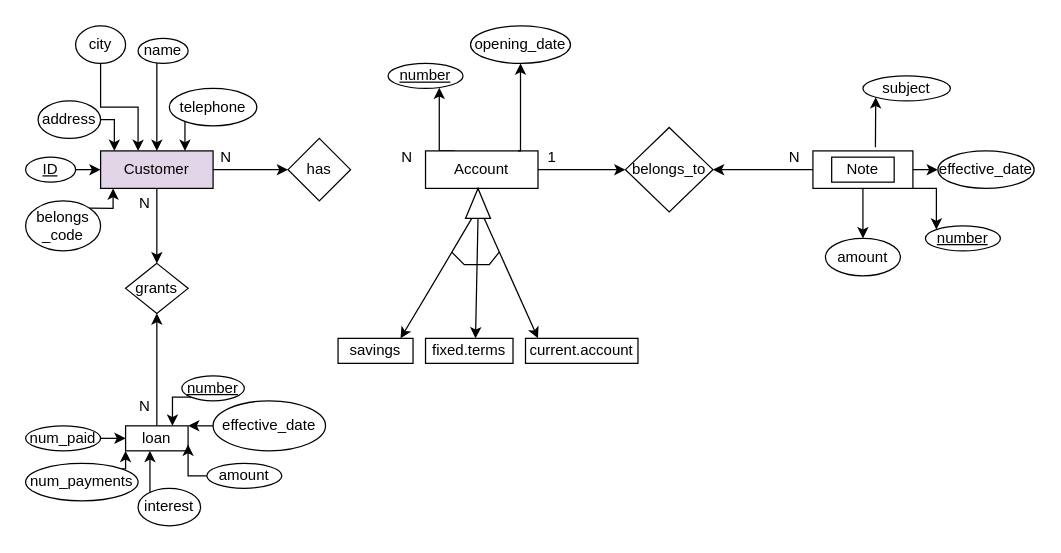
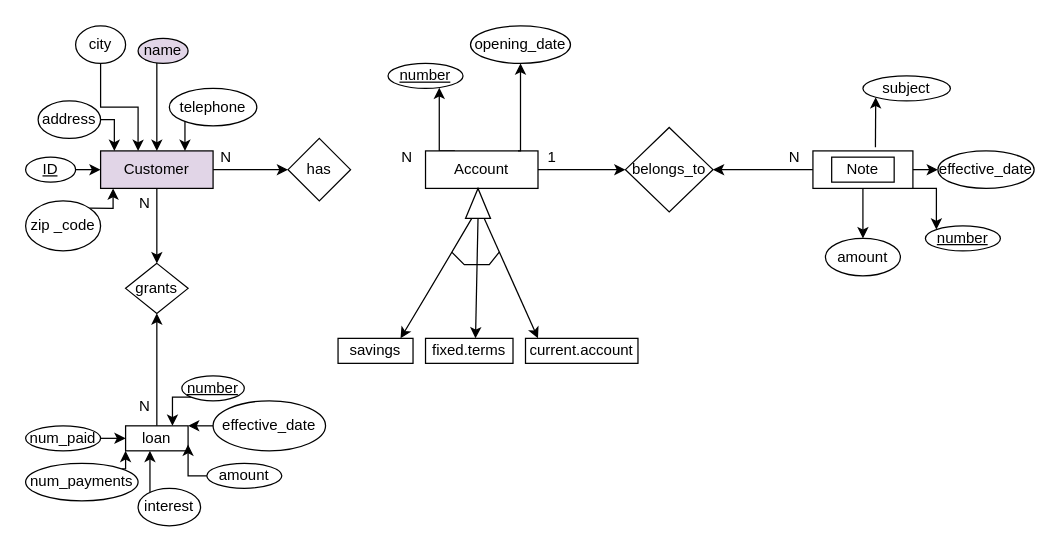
  <mxCell id="0" />
  <mxCell id="1" parent="0" />
  <mxCell id="2" style="edgeStyle=orthogonalEdgeStyle;rounded=0;orthogonalLoop=1;jettySize=auto;html=1;entryX=0;entryY=0.5;entryDx=0;entryDy=0;" edge="1" parent="1" source="4" target="5"><mxGeometry relative="1" as="geometry" /></mxCell>
  <mxCell id="3" style="edgeStyle=orthogonalEdgeStyle;rounded=0;orthogonalLoop=1;jettySize=auto;html=1;exitX=0.5;exitY=1;exitDx=0;exitDy=0;entryX=0.5;entryY=0;entryDx=0;entryDy=0;" edge="1" parent="1" source="4" target="34"><mxGeometry relative="1" as="geometry" /></mxCell>
  <mxCell id="4" value="Customer" style="whiteSpace=wrap;html=1;fillColor=#e1d5e7;" vertex="1" parent="1"><mxGeometry x="80" y="120" width="90" height="30" as="geometry" /></mxCell>
  <mxCell id="5" value="has" style="rhombus;whiteSpace=wrap;html=1;" vertex="1" parent="1"><mxGeometry x="230" y="110" width="50" height="50" as="geometry" /></mxCell>
  <mxCell id="6" style="edgeStyle=orthogonalEdgeStyle;rounded=0;orthogonalLoop=1;jettySize=auto;html=1;exitX=1;exitY=0.5;exitDx=0;exitDy=0;entryX=0;entryY=0.5;entryDx=0;entryDy=0;" edge="1" parent="1" source="8" target="10"><mxGeometry relative="1" as="geometry" /></mxCell>
  <mxCell id="7" style="edgeStyle=orthogonalEdgeStyle;rounded=0;orthogonalLoop=1;jettySize=auto;html=1;exitX=0.25;exitY=0;exitDx=0;exitDy=0;" edge="1" parent="1"><mxGeometry relative="1" as="geometry"><Array as="points"><mxPoint x="351" y="120" /></Array><mxPoint x="363.5" y="120" as="sourcePoint" /><mxPoint x="351" y="69.428" as="targetPoint" /></mxGeometry></mxCell>
  <mxCell id="8" value="Account" style="whiteSpace=wrap;html=1;" vertex="1" parent="1"><mxGeometry x="340" y="120" width="90" height="30" as="geometry" /></mxCell>
  <mxCell id="9" style="edgeStyle=orthogonalEdgeStyle;rounded=0;orthogonalLoop=1;jettySize=auto;html=1;exitX=0;exitY=0.5;exitDx=0;exitDy=0;entryX=1;entryY=0.5;entryDx=0;entryDy=0;" edge="1" parent="1" source="12" target="10"><mxGeometry relative="1" as="geometry" /></mxCell>
  <mxCell id="10" value="belongs_to" style="rhombus;whiteSpace=wrap;html=1;" vertex="1" parent="1"><mxGeometry x="500" y="101.25" width="70" height="67.5" as="geometry" /></mxCell>
  <mxCell id="11" value="" style="edgeStyle=orthogonalEdgeStyle;rounded=0;orthogonalLoop=1;jettySize=auto;html=1;" edge="1" parent="1" source="12" target="17"><mxGeometry relative="1" as="geometry" /></mxCell>
  <mxCell id="12" value="note" style="whiteSpace=wrap;html=1;" vertex="1" parent="1"><mxGeometry x="650" y="120" width="80" height="30" as="geometry" /></mxCell>
  <mxCell id="13" value="N" style="text;html=1;align=center;verticalAlign=middle;resizable=0;points=[];autosize=1;strokeColor=none;fillColor=none;" vertex="1" parent="1"><mxGeometry x="165" y="110" width="30" height="30" as="geometry" /></mxCell>
  <mxCell id="14" value="N" style="text;html=1;align=center;verticalAlign=middle;resizable=0;points=[];autosize=1;strokeColor=none;fillColor=none;" vertex="1" parent="1"><mxGeometry x="310" y="110" width="30" height="30" as="geometry" /></mxCell>
  <mxCell id="15" value="N" style="text;html=1;align=center;verticalAlign=middle;resizable=0;points=[];autosize=1;strokeColor=none;fillColor=none;" vertex="1" parent="1"><mxGeometry x="620" y="110" width="30" height="30" as="geometry" /></mxCell>
  <mxCell id="16" value="Note" style="rounded=0;whiteSpace=wrap;html=1;" vertex="1" parent="1"><mxGeometry x="665" y="125" width="50" height="20" as="geometry" /></mxCell>
  <mxCell id="17" value="amount" style="ellipse;whiteSpace=wrap;html=1;" vertex="1" parent="1"><mxGeometry x="660" y="190" width="60" height="30" as="geometry" /></mxCell>
  <mxCell id="18" style="edgeStyle=orthogonalEdgeStyle;rounded=0;orthogonalLoop=1;jettySize=auto;html=1;exitX=1;exitY=1;exitDx=0;exitDy=0;entryX=0;entryY=0;entryDx=0;entryDy=0;" edge="1" parent="1" source="12" target="19"><mxGeometry relative="1" as="geometry" /></mxCell>
  <mxCell id="19" value="&lt;u&gt;number&lt;/u&gt;" style="ellipse;whiteSpace=wrap;html=1;" vertex="1" parent="1"><mxGeometry x="740" y="180" width="60" height="20" as="geometry" /></mxCell>
  <mxCell id="20" style="edgeStyle=orthogonalEdgeStyle;rounded=0;orthogonalLoop=1;jettySize=auto;html=1;exitX=1;exitY=0.5;exitDx=0;exitDy=0;entryX=0;entryY=0.5;entryDx=0;entryDy=0;" edge="1" parent="1" source="12" target="21"><mxGeometry relative="1" as="geometry" /></mxCell>
  <mxCell id="21" value="effective_date" style="ellipse;whiteSpace=wrap;html=1;" vertex="1" parent="1"><mxGeometry x="750" y="120" width="77" height="30" as="geometry" /></mxCell>
  <mxCell id="22" style="edgeStyle=orthogonalEdgeStyle;rounded=0;orthogonalLoop=1;jettySize=auto;html=1;exitX=0.625;exitY=-0.1;exitDx=0;exitDy=0;entryX=0;entryY=1;entryDx=0;entryDy=0;exitPerimeter=0;" edge="1" parent="1" source="12" target="23"><mxGeometry relative="1" as="geometry" /></mxCell>
  <mxCell id="23" value="subject" style="ellipse;whiteSpace=wrap;html=1;" vertex="1" parent="1"><mxGeometry x="690" y="60" width="70" height="20" as="geometry" /></mxCell>
  <mxCell id="24" value="&lt;u&gt;number&lt;/u&gt;" style="ellipse;whiteSpace=wrap;html=1;" vertex="1" parent="1"><mxGeometry x="310" y="50" width="60" height="20" as="geometry" /></mxCell>
  <mxCell id="25" style="edgeStyle=orthogonalEdgeStyle;rounded=0;orthogonalLoop=1;jettySize=auto;html=1;entryX=0.5;entryY=1;entryDx=0;entryDy=0;" edge="1" parent="1" target="26"><mxGeometry relative="1" as="geometry"><Array as="points"><mxPoint x="416" y="120" /><mxPoint x="416" y="60" /></Array><mxPoint x="414" y="120" as="sourcePoint" /></mxGeometry></mxCell>
  <mxCell id="26" value="opening_date" style="ellipse;whiteSpace=wrap;html=1;" vertex="1" parent="1"><mxGeometry x="376" y="20" width="80" height="30" as="geometry" /></mxCell>
  <mxCell id="27" value="" style="triangle;whiteSpace=wrap;html=1;rotation=-90;" vertex="1" parent="1"><mxGeometry x="370" y="152" width="24" height="20" as="geometry" /></mxCell>
  <mxCell id="28" value="" style="curved=1;endArrow=classic;html=1;rounded=0;exitX=0;exitY=0.25;exitDx=0;exitDy=0;" edge="1" parent="1" source="27"><mxGeometry width="50" height="50" relative="1" as="geometry"><mxPoint x="390" y="250" as="sourcePoint" /><mxPoint x="320" y="270" as="targetPoint" /><Array as="points"><mxPoint x="350" y="220" /></Array></mxGeometry></mxCell>
  <mxCell id="29" value="" style="curved=1;endArrow=classic;html=1;rounded=0;exitX=0;exitY=0.5;exitDx=0;exitDy=0;" edge="1" parent="1" source="27"><mxGeometry width="50" height="50" relative="1" as="geometry"><mxPoint x="387" y="184" as="sourcePoint" /><mxPoint x="380" y="270" as="targetPoint" /><Array as="points" /></mxGeometry></mxCell>
  <mxCell id="30" value="" style="curved=1;endArrow=classic;html=1;rounded=0;exitX=0;exitY=0.75;exitDx=0;exitDy=0;" edge="1" parent="1" source="27"><mxGeometry width="50" height="50" relative="1" as="geometry"><mxPoint x="397" y="194" as="sourcePoint" /><mxPoint x="430" y="270" as="targetPoint" /><Array as="points" /></mxGeometry></mxCell>
  <mxCell id="31" value="savings" style="whiteSpace=wrap;html=1;" vertex="1" parent="1"><mxGeometry x="270" y="270" width="60" height="20" as="geometry" /></mxCell>
  <mxCell id="32" value="fixed.terms" style="whiteSpace=wrap;html=1;" vertex="1" parent="1"><mxGeometry x="340" y="270" width="70" height="20" as="geometry" /></mxCell>
  <mxCell id="33" value="current.account" style="whiteSpace=wrap;html=1;" vertex="1" parent="1"><mxGeometry x="420" y="270" width="90" height="20" as="geometry" /></mxCell>
  <mxCell id="34" value="grants" style="rhombus;whiteSpace=wrap;html=1;" vertex="1" parent="1"><mxGeometry x="100" y="210" width="50" height="40" as="geometry" /></mxCell>
  <mxCell id="35" style="edgeStyle=orthogonalEdgeStyle;rounded=0;orthogonalLoop=1;jettySize=auto;html=1;exitX=0.5;exitY=0;exitDx=0;exitDy=0;entryX=0.5;entryY=1;entryDx=0;entryDy=0;" edge="1" parent="1" source="36" target="34"><mxGeometry relative="1" as="geometry" /></mxCell>
  <mxCell id="36" value="loan" style="whiteSpace=wrap;html=1;" vertex="1" parent="1"><mxGeometry x="100" y="340" width="50" height="20" as="geometry" /></mxCell>
  <mxCell id="37" value="" style="endArrow=none;html=1;rounded=0;" edge="1" parent="1"><mxGeometry width="50" height="50" relative="1" as="geometry"><mxPoint x="361" y="201" as="sourcePoint" /><mxPoint x="399" y="201" as="targetPoint" /><Array as="points"><mxPoint x="371" y="211" /><mxPoint x="391" y="211" /></Array></mxGeometry></mxCell>
  <mxCell id="38" value="N" style="text;html=1;align=center;verticalAlign=middle;resizable=0;points=[];autosize=1;strokeColor=none;fillColor=none;" vertex="1" parent="1"><mxGeometry x="100" y="310" width="30" height="30" as="geometry" /></mxCell>
  <mxCell id="39" value="N" style="text;html=1;align=center;verticalAlign=middle;resizable=0;points=[];autosize=1;strokeColor=none;fillColor=none;" vertex="1" parent="1"><mxGeometry x="100" y="147" width="30" height="30" as="geometry" /></mxCell>
  <mxCell id="40" style="edgeStyle=orthogonalEdgeStyle;rounded=0;orthogonalLoop=1;jettySize=auto;html=1;exitX=0;exitY=1;exitDx=0;exitDy=0;entryX=0.75;entryY=0;entryDx=0;entryDy=0;" edge="1" parent="1" source="41" target="36"><mxGeometry relative="1" as="geometry" /></mxCell>
  <mxCell id="41" value="&lt;u&gt;number&lt;/u&gt;" style="ellipse;whiteSpace=wrap;html=1;" vertex="1" parent="1"><mxGeometry x="145" y="300" width="50" height="20" as="geometry" /></mxCell>
  <mxCell id="42" style="edgeStyle=orthogonalEdgeStyle;rounded=0;orthogonalLoop=1;jettySize=auto;html=1;exitX=0;exitY=0.5;exitDx=0;exitDy=0;entryX=1;entryY=0;entryDx=0;entryDy=0;" edge="1" parent="1" source="43" target="36"><mxGeometry relative="1" as="geometry" /></mxCell>
  <mxCell id="43" value="effective_date" style="ellipse;whiteSpace=wrap;html=1;" vertex="1" parent="1"><mxGeometry x="170" y="320" width="90" height="40" as="geometry" /></mxCell>
  <mxCell id="44" style="edgeStyle=orthogonalEdgeStyle;rounded=0;orthogonalLoop=1;jettySize=auto;html=1;exitX=0;exitY=0.5;exitDx=0;exitDy=0;entryX=1;entryY=0.75;entryDx=0;entryDy=0;" edge="1" parent="1" source="45" target="36"><mxGeometry relative="1" as="geometry" /></mxCell>
  <mxCell id="45" value="amount" style="ellipse;whiteSpace=wrap;html=1;" vertex="1" parent="1"><mxGeometry x="165" y="370" width="60" height="20" as="geometry" /></mxCell>
  <mxCell id="46" style="edgeStyle=orthogonalEdgeStyle;rounded=0;orthogonalLoop=1;jettySize=auto;html=1;exitX=0;exitY=0;exitDx=0;exitDy=0;entryX=0.25;entryY=1;entryDx=0;entryDy=0;" edge="1" parent="1"><mxGeometry relative="1" as="geometry"><mxPoint x="124.322" y="394.393" as="sourcePoint" /><mxPoint x="119.5" y="360" as="targetPoint" /></mxGeometry></mxCell>
  <mxCell id="47" value="interest" style="ellipse;whiteSpace=wrap;html=1;" vertex="1" parent="1"><mxGeometry x="110" y="390" width="50" height="30" as="geometry" /></mxCell>
  <mxCell id="48" value="1" style="text;html=1;align=center;verticalAlign=middle;resizable=0;points=[];autosize=1;strokeColor=none;fillColor=none;" vertex="1" parent="1"><mxGeometry x="426" y="110" width="30" height="30" as="geometry" /></mxCell>
  <mxCell id="49" style="edgeStyle=orthogonalEdgeStyle;rounded=0;orthogonalLoop=1;jettySize=auto;html=1;exitX=1;exitY=0;exitDx=0;exitDy=0;entryX=0;entryY=1;entryDx=0;entryDy=0;" edge="1" parent="1" source="50" target="36"><mxGeometry relative="1" as="geometry" /></mxCell>
  <mxCell id="50" value="num_payments" style="ellipse;whiteSpace=wrap;html=1;" vertex="1" parent="1"><mxGeometry x="20" y="370" width="90" height="30" as="geometry" /></mxCell>
  <mxCell id="51" style="edgeStyle=orthogonalEdgeStyle;rounded=0;orthogonalLoop=1;jettySize=auto;html=1;exitX=1;exitY=0.5;exitDx=0;exitDy=0;entryX=0;entryY=0.5;entryDx=0;entryDy=0;" edge="1" parent="1" source="52" target="36"><mxGeometry relative="1" as="geometry" /></mxCell>
  <mxCell id="52" value="num_paid" style="ellipse;whiteSpace=wrap;html=1;" vertex="1" parent="1"><mxGeometry x="20" y="340" width="60" height="20" as="geometry" /></mxCell>
  <mxCell id="53" style="edgeStyle=orthogonalEdgeStyle;rounded=0;orthogonalLoop=1;jettySize=auto;html=1;exitX=1;exitY=0.5;exitDx=0;exitDy=0;entryX=0;entryY=0.5;entryDx=0;entryDy=0;" edge="1" parent="1" source="54" target="4"><mxGeometry relative="1" as="geometry" /></mxCell>
  <mxCell id="54" value="&lt;u&gt;ID&lt;/u&gt;" style="ellipse;whiteSpace=wrap;html=1;" vertex="1" parent="1"><mxGeometry x="20" y="125" width="40" height="20" as="geometry" /></mxCell>
  <mxCell id="55" style="edgeStyle=orthogonalEdgeStyle;rounded=0;orthogonalLoop=1;jettySize=auto;html=1;exitX=1;exitY=0.5;exitDx=0;exitDy=0;entryX=0.122;entryY=0;entryDx=0;entryDy=0;entryPerimeter=0;" edge="1" parent="1" source="56" target="4"><mxGeometry relative="1" as="geometry" /></mxCell>
  <mxCell id="56" value="address" style="ellipse;whiteSpace=wrap;html=1;" vertex="1" parent="1"><mxGeometry x="30" y="80" width="50" height="30" as="geometry" /></mxCell>
  <mxCell id="57" style="edgeStyle=orthogonalEdgeStyle;rounded=0;orthogonalLoop=1;jettySize=auto;html=1;exitX=0.5;exitY=1;exitDx=0;exitDy=0;entryX=0.333;entryY=0;entryDx=0;entryDy=0;entryPerimeter=0;" edge="1" parent="1" source="58" target="4"><mxGeometry relative="1" as="geometry" /></mxCell>
  <mxCell id="58" value="city" style="ellipse;whiteSpace=wrap;html=1;" vertex="1" parent="1"><mxGeometry x="60" y="20" width="40" height="30" as="geometry" /></mxCell>
  <mxCell id="59" style="edgeStyle=orthogonalEdgeStyle;rounded=0;orthogonalLoop=1;jettySize=auto;html=1;exitX=1;exitY=0;exitDx=0;exitDy=0;entryX=0.111;entryY=1;entryDx=0;entryDy=0;entryPerimeter=0;" edge="1" parent="1" source="60" target="4"><mxGeometry relative="1" as="geometry" /></mxCell>
- <mxCell id="60" value="belongs _code" style="ellipse;whiteSpace=wrap;html=1;" vertex="1" parent="1"><mxGeometry x="20" y="160" width="60" height="40" as="geometry" /></mxCell>
+ <mxCell id="60" value="zip _code" style="ellipse;whiteSpace=wrap;html=1;" vertex="1" parent="1"><mxGeometry x="20" y="160" width="60" height="40" as="geometry" /></mxCell>
  <mxCell id="61" style="edgeStyle=orthogonalEdgeStyle;rounded=0;orthogonalLoop=1;jettySize=auto;html=1;exitX=0;exitY=1;exitDx=0;exitDy=0;entryX=0.75;entryY=0;entryDx=0;entryDy=0;" edge="1" parent="1" source="62" target="4"><mxGeometry relative="1" as="geometry" /></mxCell>
  <mxCell id="62" value="telephone" style="ellipse;whiteSpace=wrap;html=1;" vertex="1" parent="1"><mxGeometry x="135" y="70" width="70" height="30" as="geometry" /></mxCell>
  <mxCell id="63" style="edgeStyle=orthogonalEdgeStyle;rounded=0;orthogonalLoop=1;jettySize=auto;html=1;exitX=0;exitY=1;exitDx=0;exitDy=0;entryX=0.5;entryY=0;entryDx=0;entryDy=0;" edge="1" parent="1" source="64" target="4"><mxGeometry relative="1" as="geometry"><Array as="points"><mxPoint x="125" y="47" /></Array></mxGeometry></mxCell>
- <mxCell id="64" value="name" style="ellipse;whiteSpace=wrap;html=1;" vertex="1" parent="1"><mxGeometry x="110" y="30" width="40" height="20" as="geometry" /></mxCell>
+ <mxCell id="64" value="name" style="ellipse;whiteSpace=wrap;html=1;fillColor=#e1d5e7;" vertex="1" parent="1"><mxGeometry x="110" y="30" width="40" height="20" as="geometry" /></mxCell>
